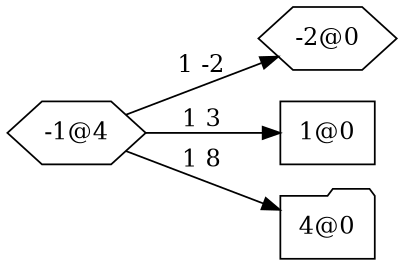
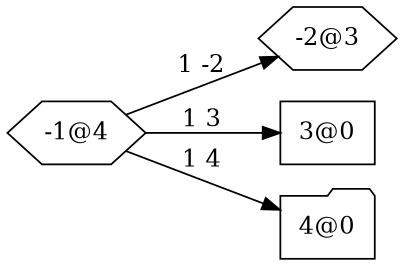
  digraph {
    rankdir=LR
    node [shape=hexagon]
    n1 [label="-1@4"]
-   n2 [label="-2@0"]
-   n3 [label="1@0" shape=box]
+   n2 [label="-2@3"]
+   n3 [label="3@0" shape=box]
    n4 [label="4@0" shape=folder]
    n1 -> n2 [label="1 -2"]
    n1 -> n3 [label="1 3"]
-   n1 -> n4 [label="1 8"]
+   n1 -> n4 [label="1 4"]
  }
